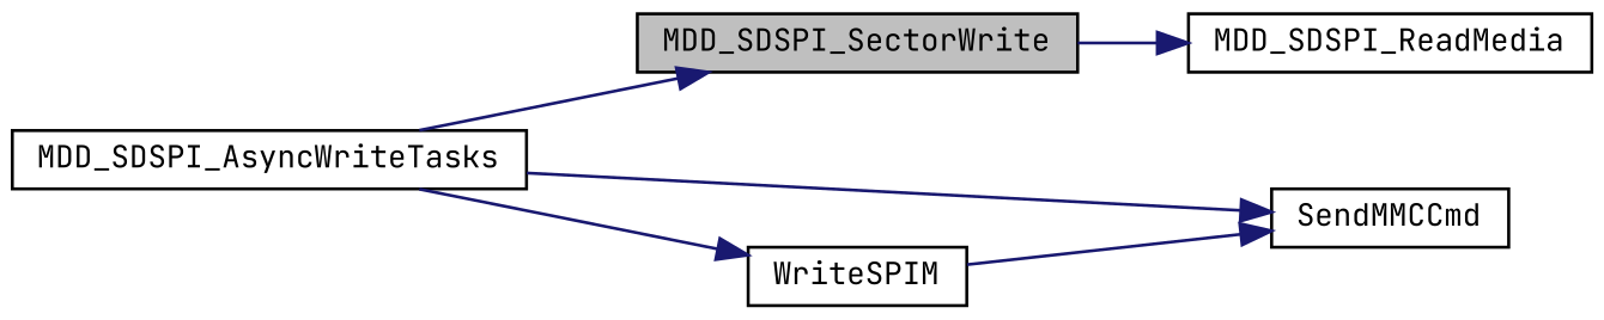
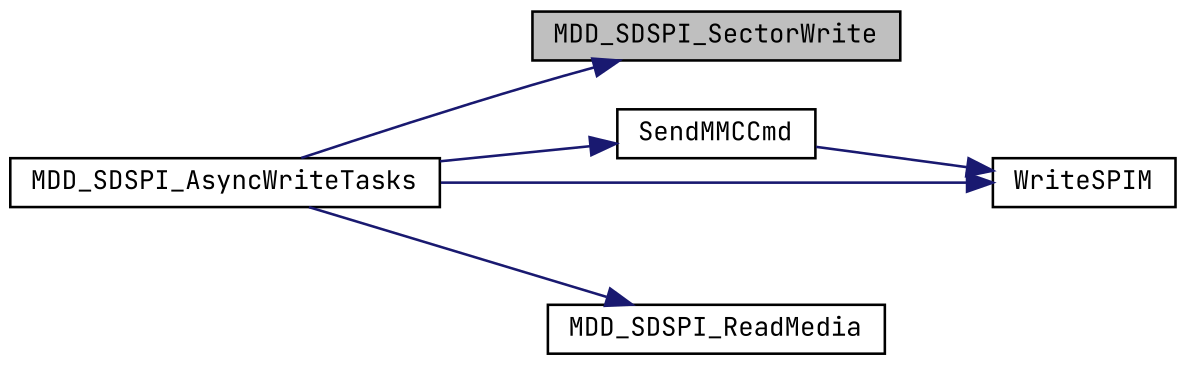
  digraph {
    fontname="JetBrains Mono"
    rankdir=LR
    node [color=black fillcolor=white fontname="JetBrains Mono" fontsize=10 shape=record style=filled]
    edge [color=midnightblue fontname="JetBrains Mono" fontsize=10 labelfontname=Helvetica labelfontsize=10 style=solid]
    n1 [fillcolor=grey75 fontcolor=black height=0.2 label=MDD_SDSPI_SectorWrite width=0.4]
    n2 [height=0.2 label=MDD_SDSPI_AsyncWriteTasks width=0.4]
    n3 [height=0.2 label=SendMMCCmd width=0.4]
    n4 [height=0.2 label=WriteSPIM width=0.4]
    n5 [height=0.2 label=MDD_SDSPI_ReadMedia width=0.4]
    n2 -> n1
    n2 -> n3
    n2 -> n4
-   n1 -> n5
-   n4 -> n3
+   n2 -> n5
+   n3 -> n4
  }
